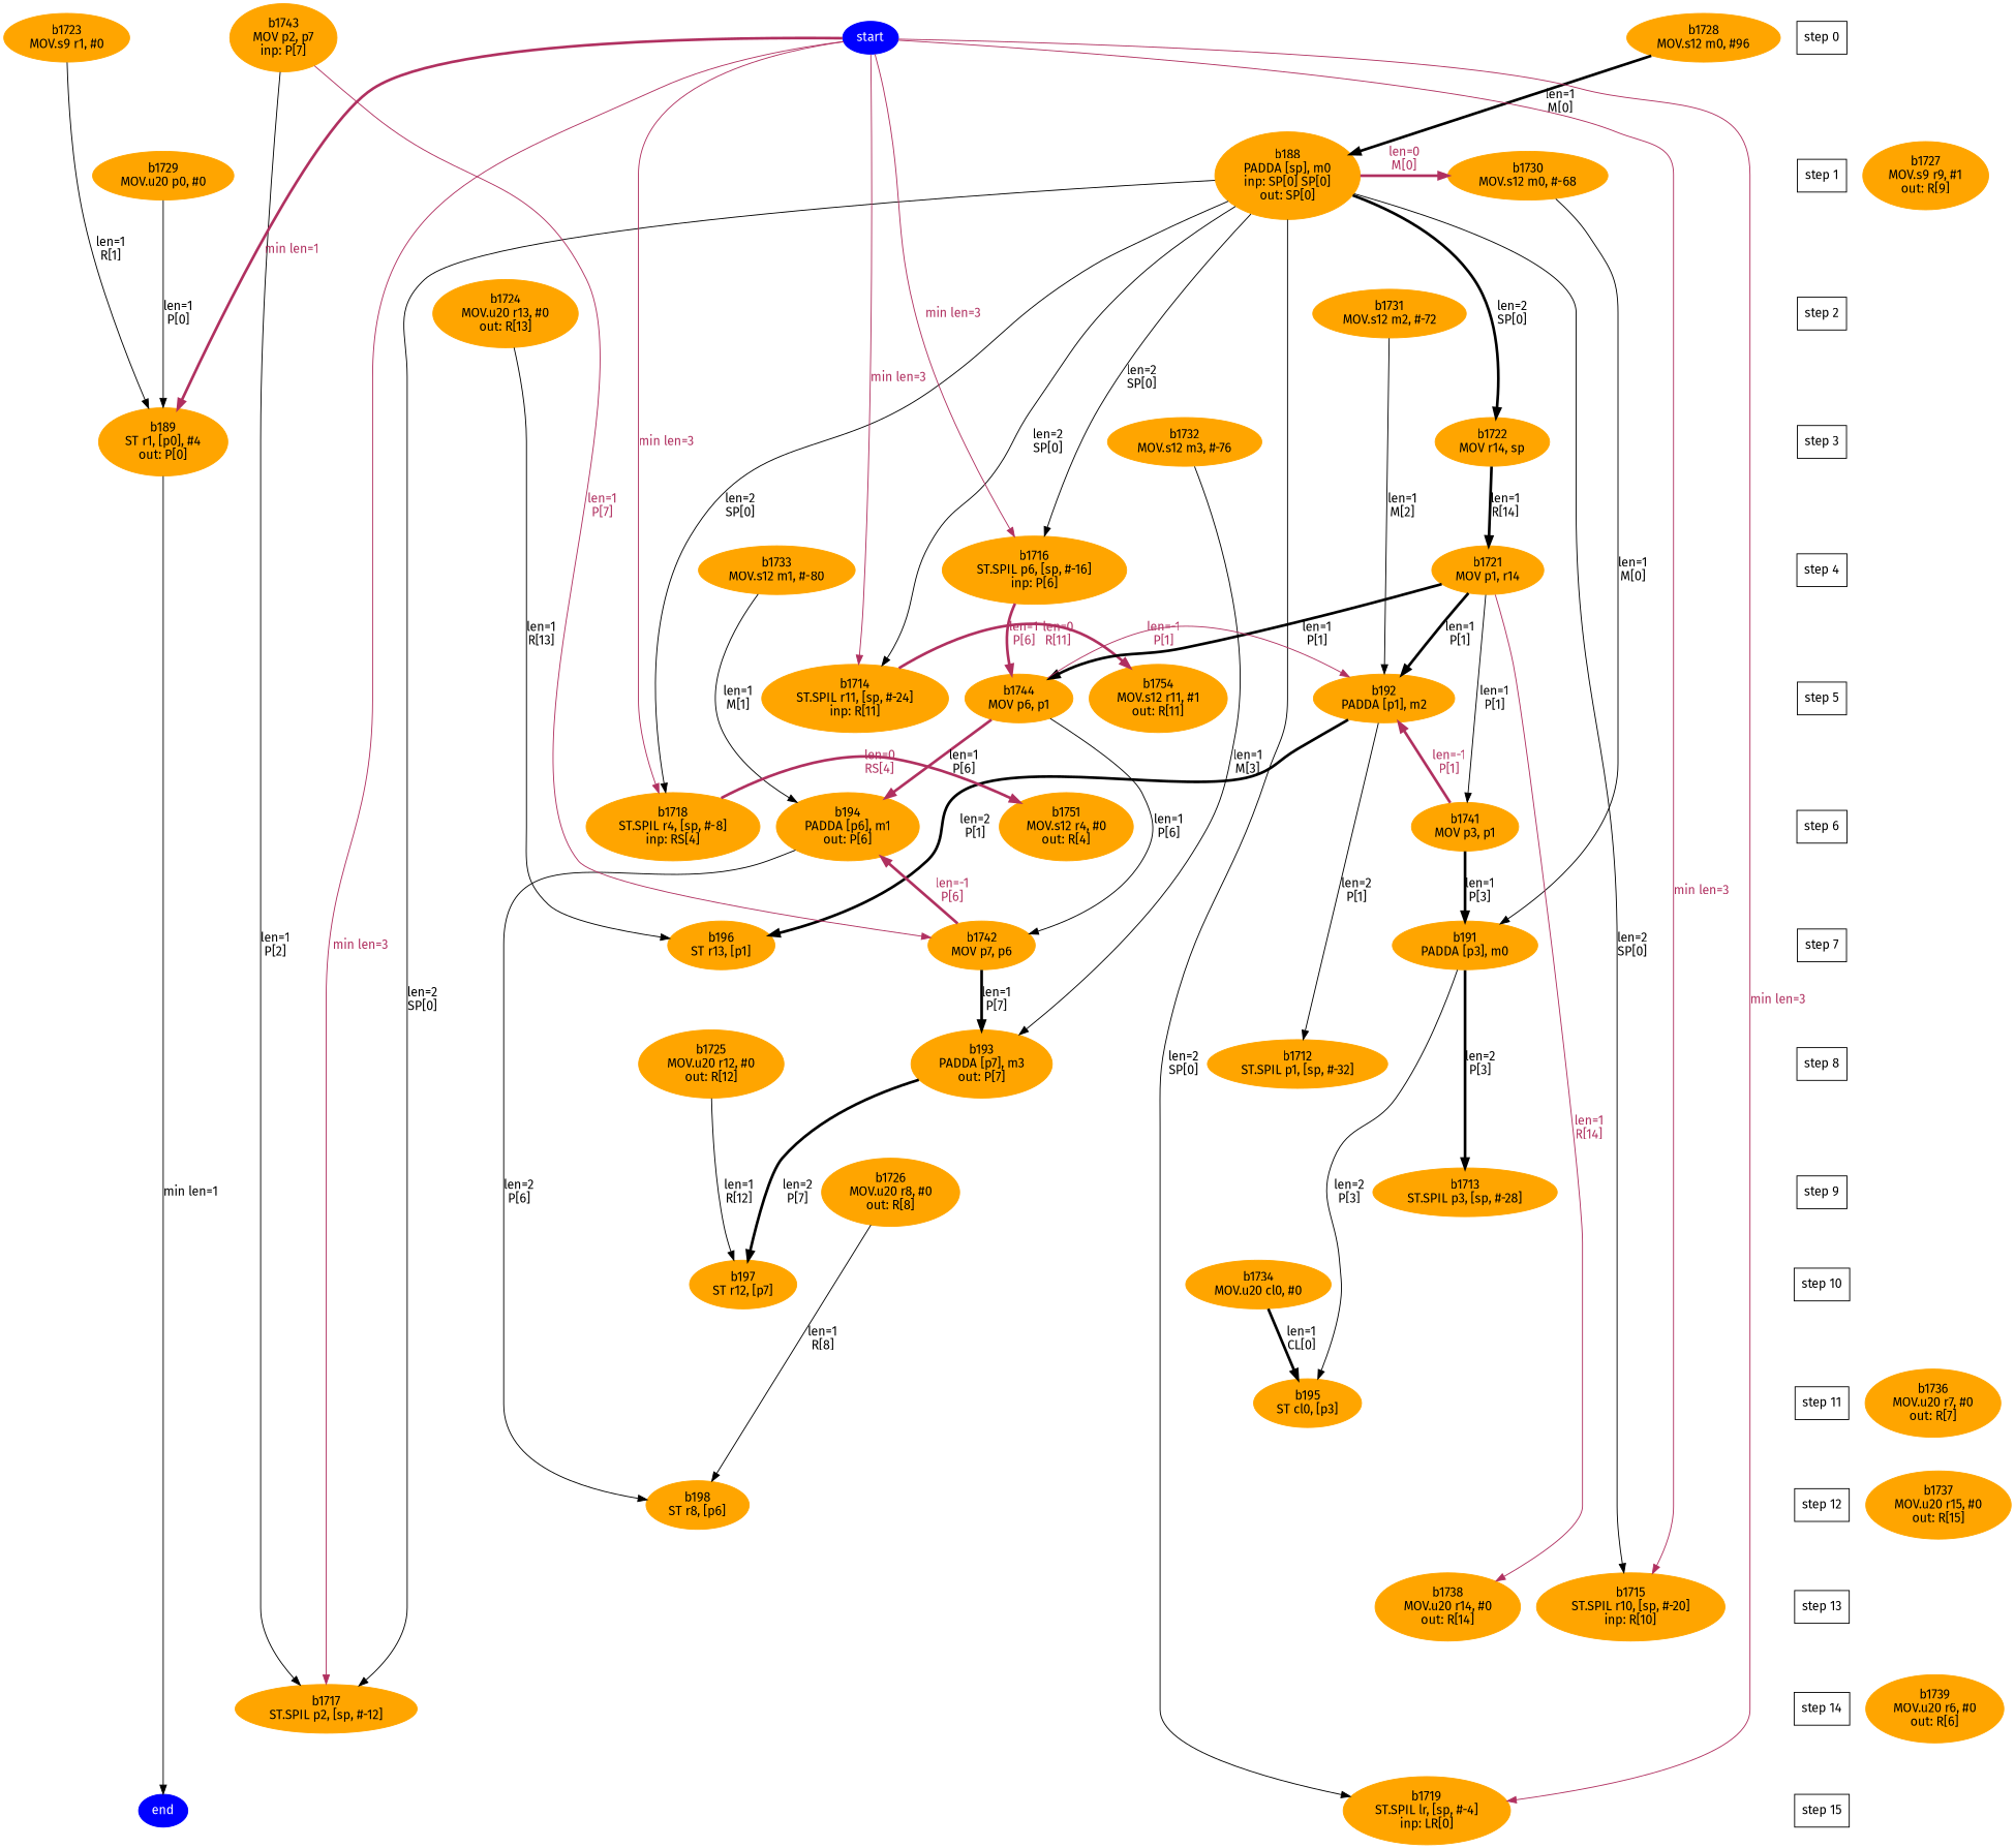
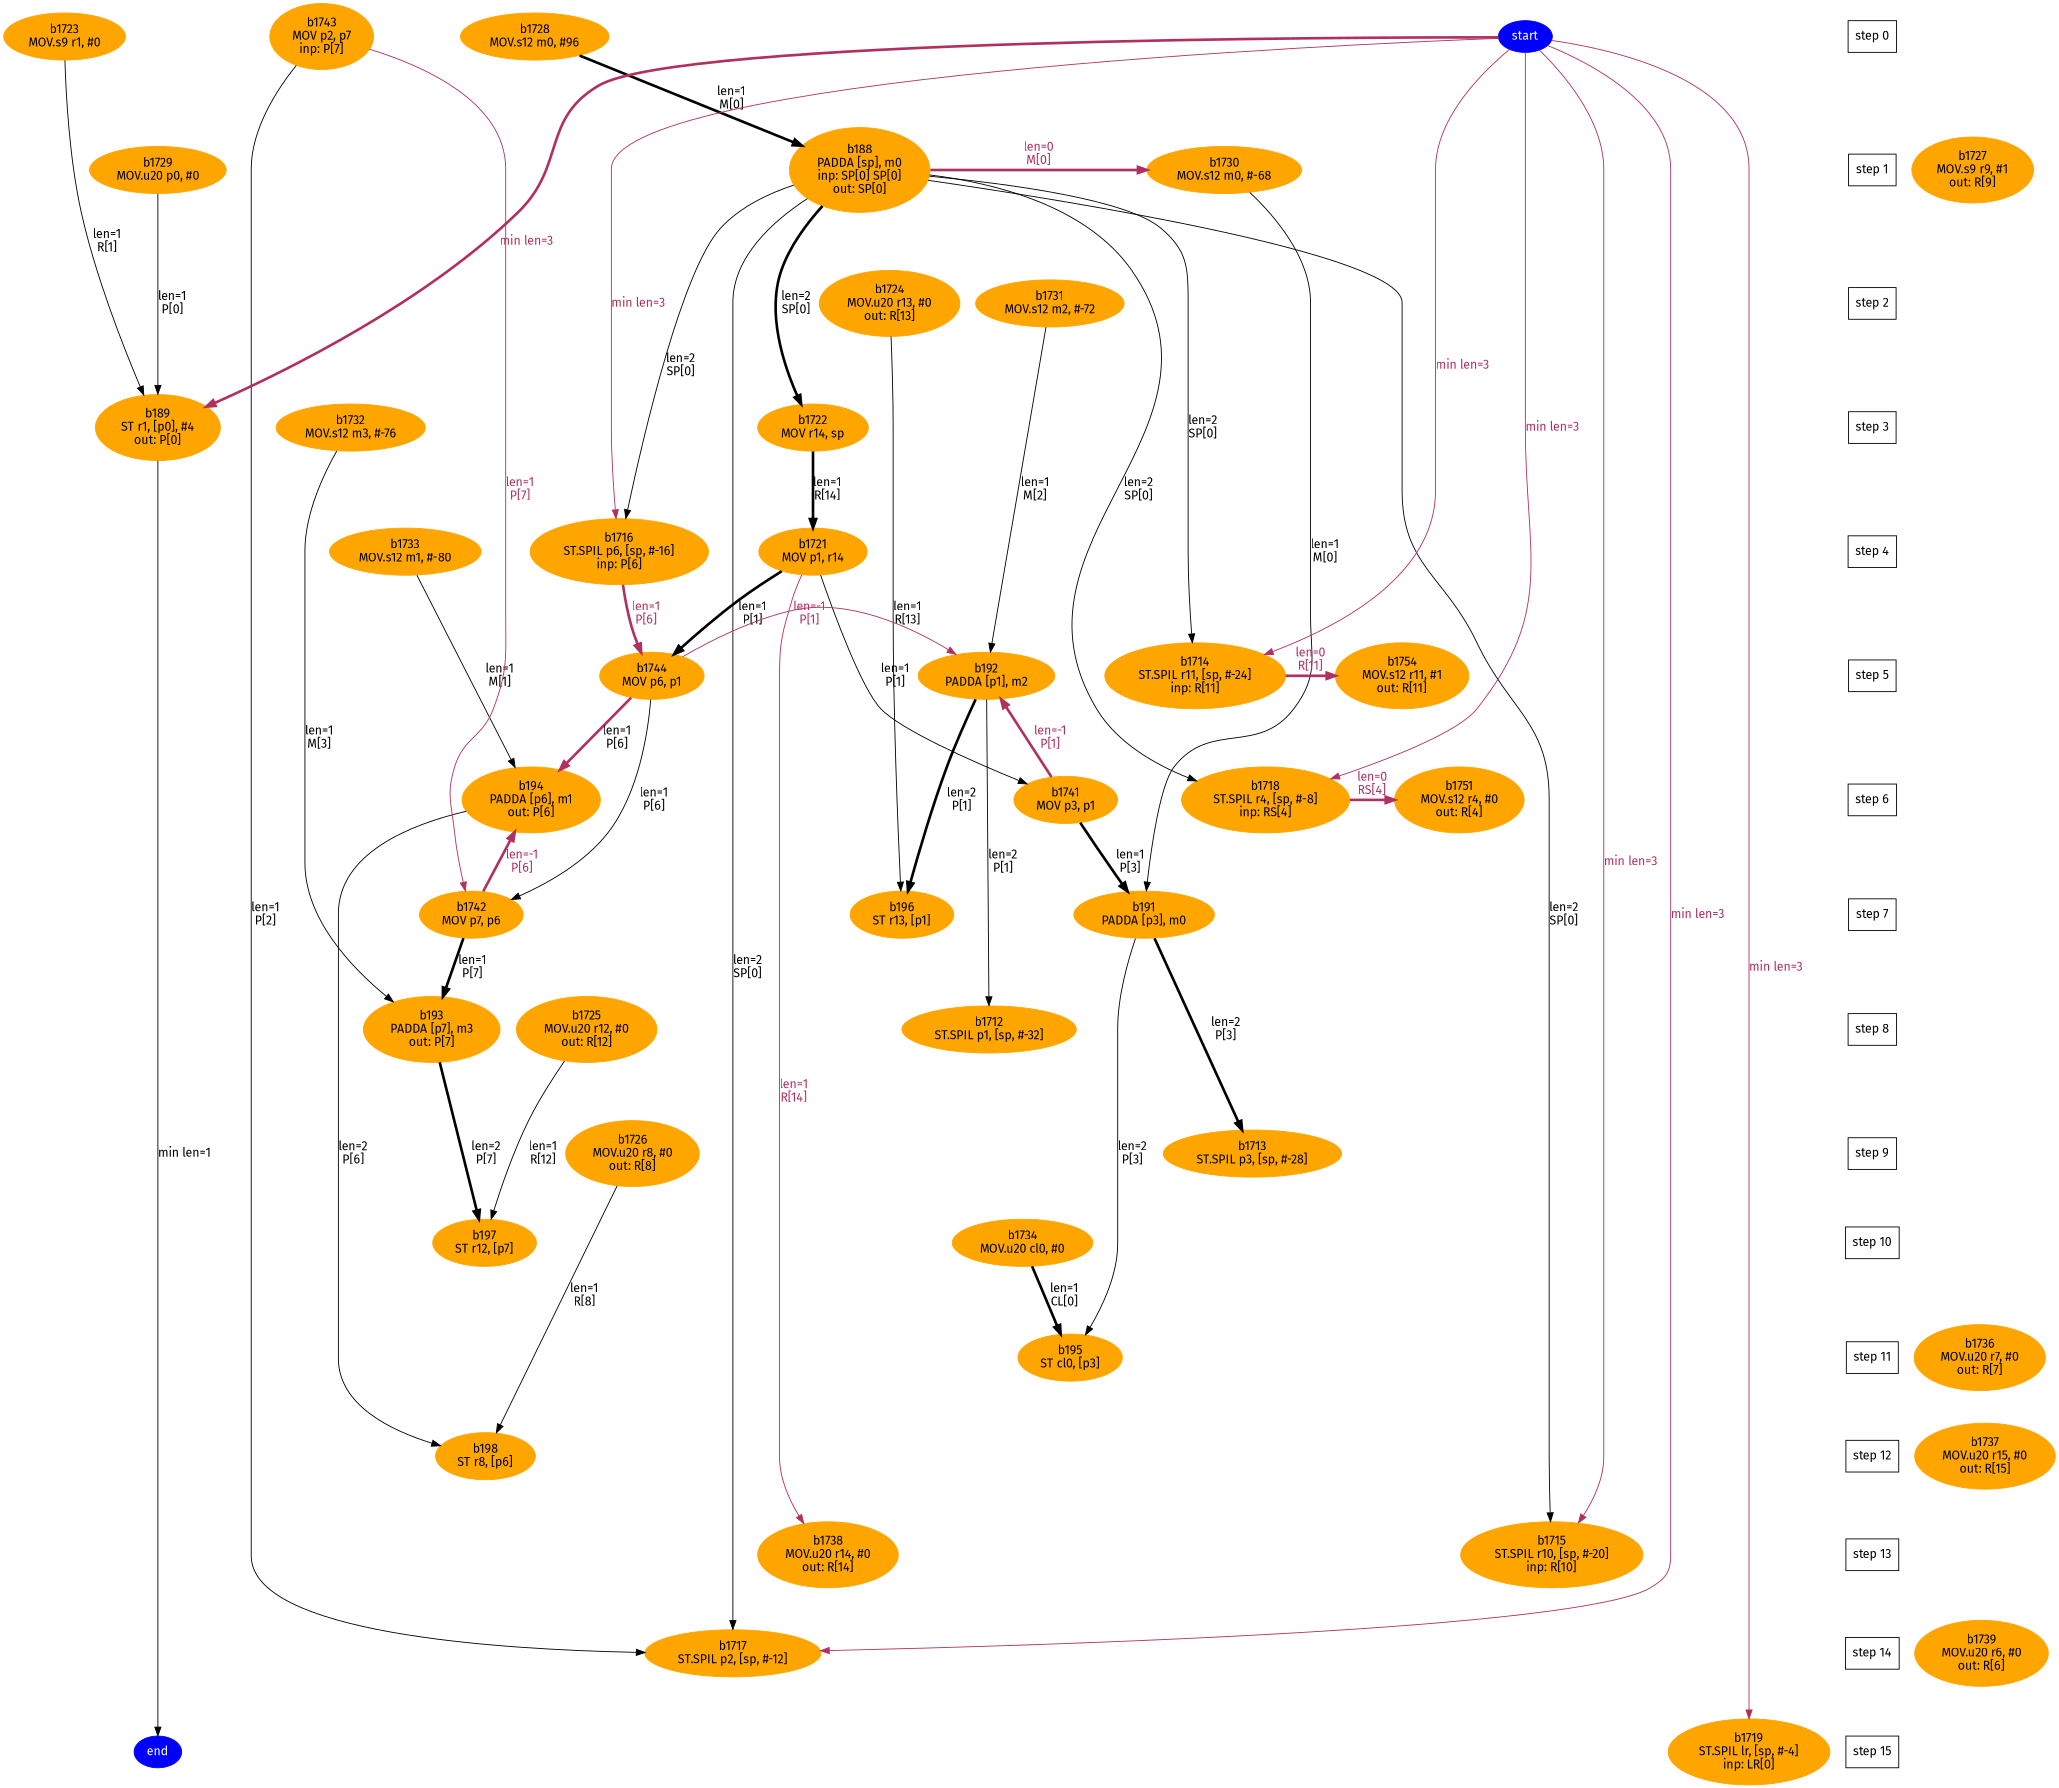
  digraph {
    fontname="Fira Sans"
    node [color=orange fontcolor=black fontname="Fira Sans" style=filled]
    edge [color=black fontcolor=black fontname="Fira Sans" weight=1000]
    n1 [label="b188\nPADDA [sp], m0\ninp: SP[0] SP[0]\nout: SP[0]"]
    n2 [label="step 1" shape=box color="" fontcolor="" style=""]
    n3 [label="b189\nST r1, [p0], #4\nout: P[0]"]
    n4 [label="step 3" shape=box color="" fontcolor="" style=""]
    n5 [label="b191\nPADDA [p3], m0"]
    n6 [label="step 7" shape=box color="" fontcolor="" style=""]
    n7 [label="b192\nPADDA [p1], m2"]
    n8 [label="step 5" shape=box color="" fontcolor="" style=""]
    n9 [label="b193\nPADDA [p7], m3\nout: P[7]"]
    n10 [label="step 8" shape=box color="" fontcolor="" style=""]
    n11 [label="b194\nPADDA [p6], m1\nout: P[6]"]
    n12 [label="step 6" shape=box color="" fontcolor="" style=""]
    n13 [label="b195\nST cl0, [p3]"]
    n14 [label="step 11" shape=box color="" fontcolor="" style=""]
    n15 [label="b196\nST r13, [p1]"]
    n16 [label="b197\nST r12, [p7]"]
    n17 [label="step 10" shape=box color="" fontcolor="" style=""]
    n18 [label="b198\nST r8, [p6]"]
    n19 [label="step 12" shape=box color="" fontcolor="" style=""]
    n20 [label="b1722\nMOV r14, sp"]
    n21 [label="b1723\nMOV.s9 r1, #0"]
    n22 [label="step 0" shape=box color="" fontcolor="" style=""]
    n23 [label="b1724\nMOV.u20 r13, #0\nout: R[13]"]
    n24 [label="step 2" shape=box color="" fontcolor="" style=""]
    n25 [label="step 4" shape=box color="" fontcolor="" style=""]
    n26 [label="b1716\nST.SPIL p6, [sp, #-16]\ninp: P[6]"]
    n27 [label="b1725\nMOV.u20 r12, #0\nout: R[12]"]
    n28 [label="b1726\nMOV.u20 r8, #0\nout: R[8]"]
    n29 [label="step 9" shape=box color="" fontcolor="" style=""]
    n30 [label="b1727\nMOV.s9 r9, #1\nout: R[9]"]
    n31 [label="b1728\nMOV.s12 m0, #96"]
    n32 [label="b1729\nMOV.u20 p0, #0"]
    n33 [label="b1730\nMOV.s12 m0, #-68"]
    n34 [label="b1731\nMOV.s12 m2, #-72"]
    n35 [label="b1732\nMOV.s12 m3, #-76"]
    n36 [label="b1733\nMOV.s12 m1, #-80"]
    n37 [label="b1734\nMOV.u20 cl0, #0"]
    n38 [label="b1736\nMOV.u20 r7, #0\nout: R[7]"]
    n39 [label="b1737\nMOV.u20 r15, #0\nout: R[15]"]
    n40 [label="b1738\nMOV.u20 r14, #0\nout: R[14]"]
    n41 [label="step 13" shape=box color="" fontcolor="" style=""]
    n42 [label="b1739\nMOV.u20 r6, #0\nout: R[6]"]
    n43 [label="step 14" shape=box color="" fontcolor="" style=""]
    n44 [label="b1712\nST.SPIL p1, [sp, #-32]"]
    n45 [label="b1713\nST.SPIL p3, [sp, #-28]"]
    n46 [label="b1714\nST.SPIL r11, [sp, #-24]\ninp: R[11]"]
    n47 [label="b1715\nST.SPIL r10, [sp, #-20]\ninp: R[10]"]
    n48 [label="b1717\nST.SPIL p2, [sp, #-12]"]
    n49 [label="b1718\nST.SPIL r4, [sp, #-8]\ninp: RS[4]"]
    n50 [label="b1719\nST.SPIL lr, [sp, #-4]\ninp: LR[0]"]
    n51 [label="step 15" shape=box color="" fontcolor="" style=""]
    n52 [label="b1721\nMOV p1, r14"]
    n53 [label="b1741\nMOV p3, p1"]
    n54 [label="b1742\nMOV p7, p6"]
    n55 [label="b1743\nMOV p2, p7\ninp: P[7]"]
    n56 [label="b1744\nMOV p6, p1"]
    n57 [label="b1751\nMOV.s12 r4, #0\nout: R[4]"]
    n58 [label="b1754\nMOV.s12 r11, #1\nout: R[11]"]
    n59 [color=blue fontcolor=white label=start]
    n60 [color=blue fontcolor=white label=end]
    subgraph sub_1 {
      rank=same
      n1
      n2
    }
    subgraph sub_2 {
      rank=same
      n3
      n4
    }
    subgraph sub_3 {
      rank=same
      n5
      n6
    }
    subgraph sub_4 {
      rank=same
      n7
      n8
    }
    subgraph sub_5 {
      rank=same
      n9
      n10
    }
    subgraph sub_6 {
      rank=same
      n11
      n12
    }
    subgraph sub_7 {
      rank=same
      n13
      n14
    }
    subgraph sub_8 {
      rank=same
      n6
      n15
    }
    subgraph sub_9 {
      rank=same
      n16
      n17
    }
    subgraph sub_10 {
      rank=same
      n18
      n19
    }
    subgraph sub_11 {
      rank=same
      n4
      n20
    }
    subgraph sub_12 {
      rank=same
      n21
      n22
    }
    subgraph sub_13 {
      rank=same
      n23
      n24
    }
    subgraph sub_14 {
      rank=same
      n25
      n26
    }
    subgraph sub_15 {
      rank=same
      n10
      n27
    }
    subgraph sub_16 {
      rank=same
      n28
      n29
    }
    subgraph sub_17 {
      rank=same
      n2
      n30
    }
    subgraph sub_18 {
      rank=same
      n22
      n31
    }
    subgraph sub_19 {
      rank=same
      n2
      n32
    }
    subgraph sub_20 {
      rank=same
      n2
      n33
    }
    subgraph sub_21 {
      rank=same
      n24
      n34
    }
    subgraph sub_22 {
      rank=same
      n4
      n35
    }
    subgraph sub_23 {
      rank=same
      n25
      n36
    }
    subgraph sub_24 {
      rank=same
      n17
      n37
    }
    subgraph sub_25 {
      rank=same
      n14
      n38
    }
    subgraph sub_26 {
      rank=same
      n19
      n39
    }
    subgraph sub_27 {
      rank=same
      n40
      n41
    }
    subgraph sub_28 {
      rank=same
      n42
      n43
    }
    subgraph sub_29 {
      rank=same
      n10
      n44
    }
    subgraph sub_30 {
      rank=same
      n29
      n45
    }
    subgraph sub_31 {
      rank=same
      n8
      n46
    }
    subgraph sub_32 {
      rank=same
      n41
      n47
    }
    subgraph sub_33 {
      rank=same
      n43
      n48
    }
    subgraph sub_34 {
      rank=same
      n12
      n49
    }
    subgraph sub_35 {
      rank=same
      n50
      n51
    }
    subgraph sub_36 {
      rank=same
      n25
      n52
    }
    subgraph sub_37 {
      rank=same
      n12
      n53
    }
    subgraph sub_38 {
      rank=same
      n6
      n54
    }
    subgraph sub_39 {
      rank=same
      n22
      n55
    }
    subgraph sub_40 {
      rank=same
      n8
      n56
    }
    subgraph sub_41 {
      rank=same
      n12
      n57
    }
    subgraph sub_42 {
      rank=same
      n8
      n58
    }
    subgraph sub_43 {
      rank=same
      n22
      n59
    }
    subgraph sub_44 {
      rank=same
      n51
      n60
    }
    n1 -> n20 [label="len=2\nSP[0]" penwidth=3]
    n1 -> n26 [label="len=2\nSP[0]"]
    n1 -> n33 [color=maroon fontcolor=maroon label="len=0\nM[0]" penwidth=3]
    n1 -> n46 [label="len=2\nSP[0]"]
    n1 -> n47 [label="len=2\nSP[0]"]
    n1 -> n48 [label="len=2\nSP[0]"]
    n1 -> n49 [label="len=2\nSP[0]"]
-   n1 -> n50 [label="len=2\nSP[0]"]
    n2 -> n24 [style=invis weight=9000 color="" fontcolor=""]
    n3 -> n60 [label="min len=1"]
    n4 -> n25 [style=invis weight=9000 color="" fontcolor=""]
    n5 -> n13 [label="len=2\nP[3]"]
    n5 -> n45 [label="len=2\nP[3]" penwidth=3]
    n6 -> n10 [style=invis weight=9000 color="" fontcolor=""]
    n7 -> n15 [label="len=2\nP[1]" penwidth=3]
    n7 -> n44 [label="len=2\nP[1]"]
    n7 -> n53 [color=maroon dir=back fontcolor=maroon label="len=-1\nP[1]" penwidth=3]
    n8 -> n12 [style=invis weight=9000 color="" fontcolor=""]
    n9 -> n16 [label="len=2\nP[7]" penwidth=3]
    n10 -> n29 [style=invis weight=9000 color="" fontcolor=""]
    n11 -> n18 [label="len=2\nP[6]"]
    n11 -> n54 [color=maroon dir=back fontcolor=maroon label="len=-1\nP[6]" penwidth=3]
    n12 -> n6 [style=invis weight=9000 color="" fontcolor=""]
    n14 -> n19 [style=invis weight=9000 color="" fontcolor=""]
    n17 -> n14 [style=invis weight=9000 color="" fontcolor=""]
    n19 -> n41 [style=invis weight=9000 color="" fontcolor=""]
    n20 -> n52 [label="len=1\nR[14]" penwidth=3]
    n21 -> n3 [label="len=1\nR[1]"]
    n22 -> n2 [style=invis weight=9000 color="" fontcolor=""]
    n23 -> n15 [label="len=1\nR[13]"]
    n24 -> n4 [style=invis weight=9000 color="" fontcolor=""]
    n25 -> n8 [style=invis weight=9000 color="" fontcolor=""]
    n26 -> n56 [color=maroon fontcolor=maroon label="len=1\nP[6]" penwidth=3]
    n27 -> n16 [label="len=1\nR[12]"]
    n28 -> n18 [label="len=1\nR[8]"]
    n29 -> n17 [style=invis weight=9000 color="" fontcolor=""]
    n31 -> n1 [label="len=1\nM[0]" penwidth=3]
    n32 -> n3 [label="len=1\nP[0]"]
    n33 -> n5 [label="len=1\nM[0]"]
    n34 -> n7 [label="len=1\nM[2]"]
    n35 -> n9 [label="len=1\nM[3]"]
    n36 -> n11 [label="len=1\nM[1]"]
    n37 -> n13 [label="len=1\nCL[0]" penwidth=3]
    n41 -> n43 [style=invis weight=9000 color="" fontcolor=""]
    n43 -> n51 [style=invis weight=9000 color="" fontcolor=""]
    n46 -> n58 [color=maroon fontcolor=maroon label="len=0\nR[11]" penwidth=3]
    n49 -> n57 [color=maroon fontcolor=maroon label="len=0\nRS[4]" penwidth=3]
-   n52 -> n7 [label="len=1\nP[1]" penwidth=3]
    n52 -> n40 [color=maroon fontcolor=maroon label="len=1\nR[14]"]
    n52 -> n53 [label="len=1\nP[1]"]
    n52 -> n56 [label="len=1\nP[1]" penwidth=3]
    n53 -> n5 [label="len=1\nP[3]" penwidth=3]
    n54 -> n9 [label="len=1\nP[7]" penwidth=3]
    n55 -> n48 [label="len=1\nP[2]"]
    n55 -> n54 [color=maroon fontcolor=maroon label="len=1\nP[7]"]
    n56 -> n7 [color=maroon fontcolor=maroon label="len=-1\nP[1]"]
    n56 -> n11 [color=maroon label="len=1\nP[6]" penwidth=3]
    n56 -> n54 [label="len=1\nP[6]"]
-   n59 -> n3 [color=maroon fontcolor=maroon label="min len=1" penwidth=3]
+   n59 -> n3 [color=maroon fontcolor=maroon label="min len=3" penwidth=3]
    n59 -> n26 [color=maroon fontcolor=maroon label="min len=3"]
    n59 -> n46 [color=maroon fontcolor=maroon label="min len=3"]
    n59 -> n47 [color=maroon fontcolor=maroon label="min len=3"]
    n59 -> n48 [color=maroon fontcolor=maroon label="min len=3"]
    n59 -> n49 [color=maroon fontcolor=maroon label="min len=3"]
    n59 -> n50 [color=maroon fontcolor=maroon label="min len=3"]
  }
